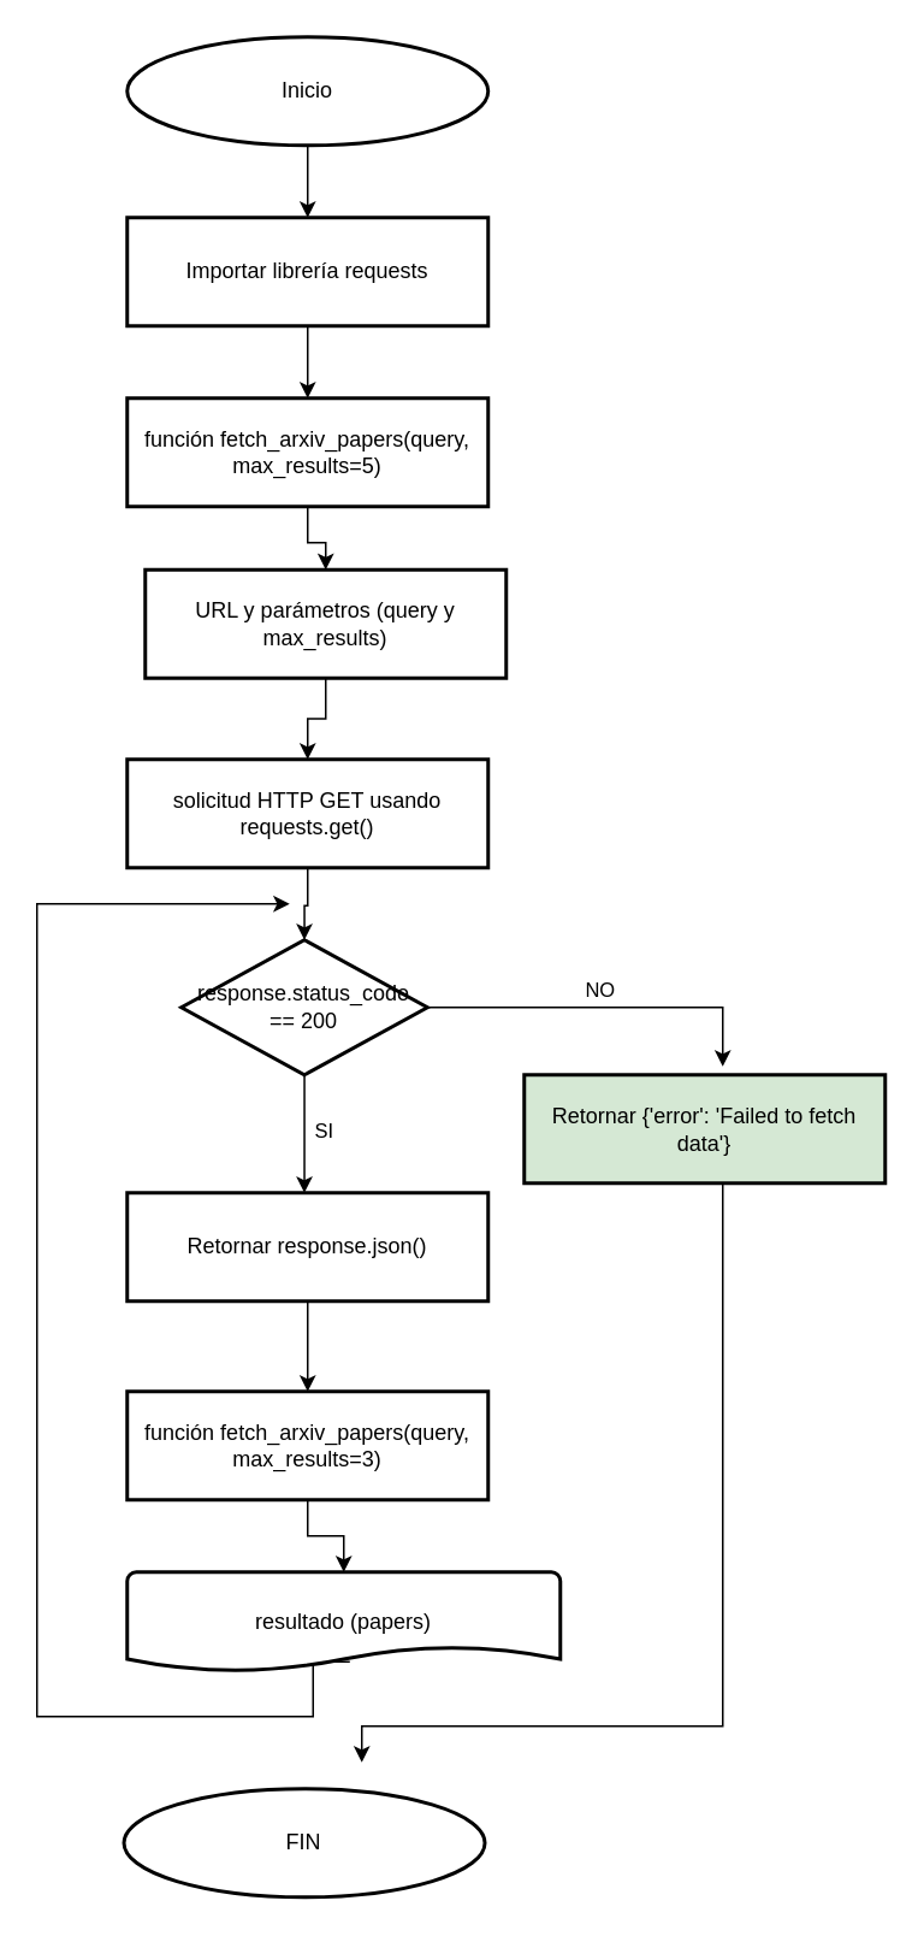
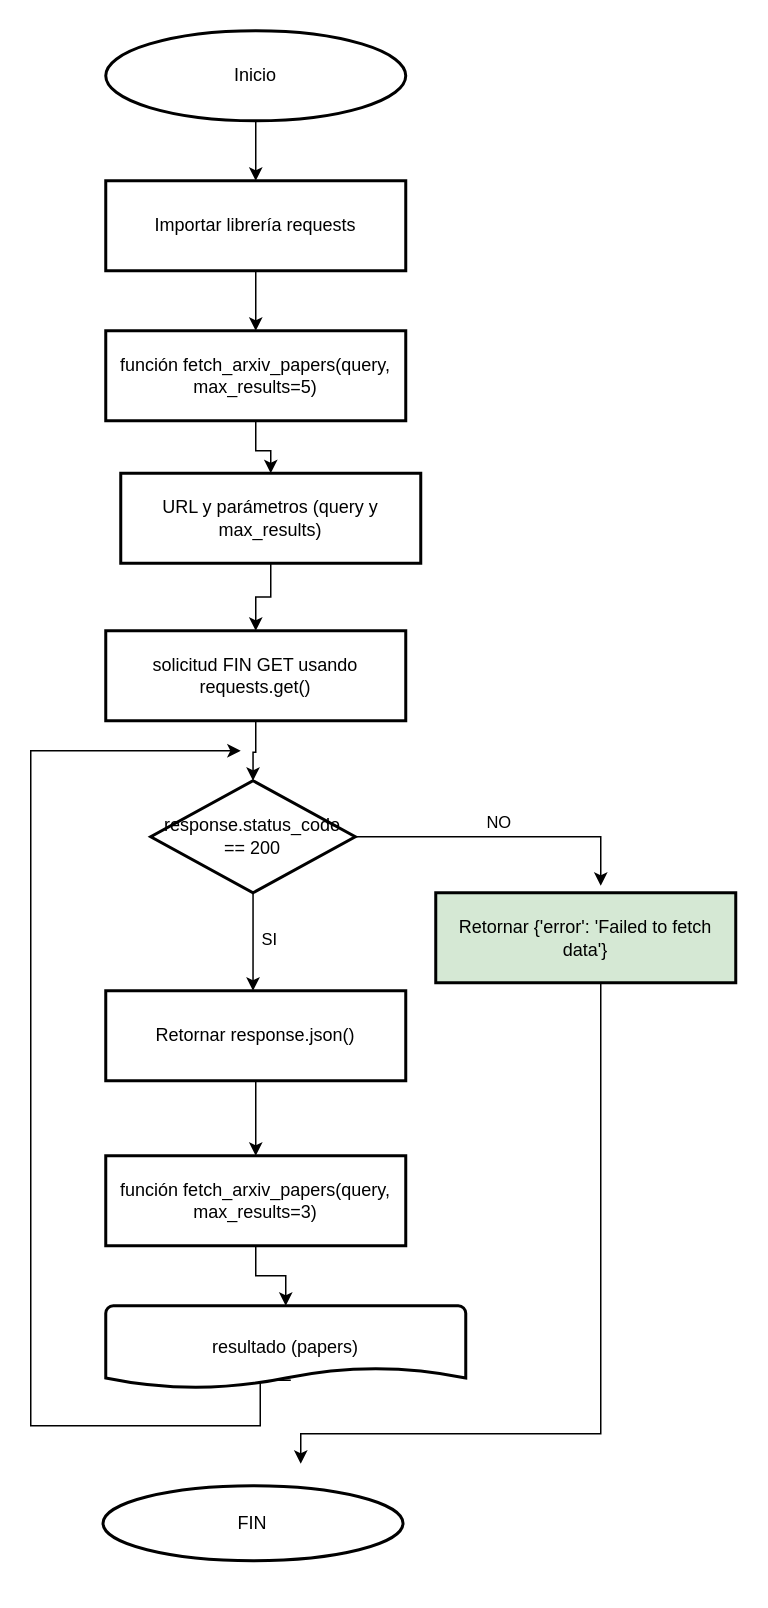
  <mxCell id="0" />
  <mxCell id="1" parent="0" />
  <mxCell id="2" value="" style="edgeStyle=orthogonalEdgeStyle;rounded=0;orthogonalLoop=1;jettySize=auto;html=1;" edge="1" parent="1" source="3" target="5"><mxGeometry relative="1" as="geometry" /></mxCell>
  <mxCell id="3" value="Inicio" style="strokeWidth=2;html=1;shape=mxgraph.flowchart.start_1;whiteSpace=wrap;" vertex="1" parent="1"><mxGeometry x="70" y="20" width="200" height="60" as="geometry" /></mxCell>
  <mxCell id="4" value="" style="edgeStyle=orthogonalEdgeStyle;rounded=0;orthogonalLoop=1;jettySize=auto;html=1;" edge="1" parent="1" source="5" target="7"><mxGeometry relative="1" as="geometry" /></mxCell>
  <mxCell id="5" value="Importar librería requests" style="rounded=1;whiteSpace=wrap;html=1;absoluteArcSize=1;arcSize=0;strokeWidth=2;" vertex="1" parent="1"><mxGeometry x="70" y="120" width="200" height="60" as="geometry" /></mxCell>
  <mxCell id="6" value="" style="edgeStyle=orthogonalEdgeStyle;rounded=0;orthogonalLoop=1;jettySize=auto;html=1;" edge="1" parent="1" source="7" target="9"><mxGeometry relative="1" as="geometry" /></mxCell>
  <mxCell id="7" value="función fetch_arxiv_papers(query, max_results=5)" style="rounded=1;whiteSpace=wrap;html=1;absoluteArcSize=1;arcSize=0;strokeWidth=2;" vertex="1" parent="1"><mxGeometry x="70" y="220" width="200" height="60" as="geometry" /></mxCell>
  <mxCell id="8" value="" style="edgeStyle=orthogonalEdgeStyle;rounded=0;orthogonalLoop=1;jettySize=auto;html=1;" edge="1" parent="1" source="9" target="11"><mxGeometry relative="1" as="geometry" /></mxCell>
  <mxCell id="9" value="URL y parámetros (query y max_results)" style="rounded=1;whiteSpace=wrap;html=1;absoluteArcSize=1;arcSize=0;strokeWidth=2;" vertex="1" parent="1"><mxGeometry x="80" y="315" width="200" height="60" as="geometry" /></mxCell>
  <mxCell id="10" value="" style="edgeStyle=orthogonalEdgeStyle;rounded=0;orthogonalLoop=1;jettySize=auto;html=1;spacingLeft=0;spacingRight=6;" edge="1" parent="1"><mxGeometry relative="1" as="geometry"><mxPoint x="170" y="480" as="sourcePoint" /><mxPoint x="168.2" y="520" as="targetPoint" /><Array as="points"><mxPoint x="170" y="501" /><mxPoint x="168" y="501" /></Array></mxGeometry></mxCell>
- <mxCell id="11" value="solicitud HTTP GET usando requests.get()" style="rounded=1;whiteSpace=wrap;html=1;absoluteArcSize=1;arcSize=0;strokeWidth=2;" vertex="1" parent="1"><mxGeometry x="70" y="420" width="200" height="60" as="geometry" /></mxCell>
+ <mxCell id="11" value="solicitud FIN GET usando requests.get()" style="rounded=1;whiteSpace=wrap;html=1;absoluteArcSize=1;arcSize=0;strokeWidth=2;" vertex="1" parent="1"><mxGeometry x="70" y="420" width="200" height="60" as="geometry" /></mxCell>
  <mxCell id="12" value="" style="edgeStyle=orthogonalEdgeStyle;rounded=0;orthogonalLoop=1;jettySize=auto;html=1;" edge="1" parent="1" source="15"><mxGeometry relative="1" as="geometry"><mxPoint x="168.182" y="660" as="targetPoint" /></mxGeometry></mxCell>
  <mxCell id="13" value="SI" style="edgeLabel;html=1;align=center;verticalAlign=middle;resizable=0;points=[];" vertex="1" connectable="0" parent="12"><mxGeometry x="-0.569" y="-2" relative="1" as="geometry"><mxPoint x="12" y="17" as="offset" /></mxGeometry></mxCell>
  <mxCell id="14" style="edgeStyle=orthogonalEdgeStyle;rounded=0;orthogonalLoop=1;jettySize=auto;html=1;exitX=1;exitY=0.5;exitDx=0;exitDy=0;exitPerimeter=0;" edge="1" parent="1" source="15"><mxGeometry relative="1" as="geometry"><mxPoint x="236.364" y="557.333" as="targetPoint" /></mxGeometry></mxCell>
  <mxCell id="15" value="response.status_code == 200" style="strokeWidth=2;html=1;shape=mxgraph.flowchart.decision;whiteSpace=wrap;" vertex="1" parent="1"><mxGeometry x="100" y="520" width="136.364" height="74.667" as="geometry" /></mxCell>
  <mxCell id="16" value="" style="edgeStyle=orthogonalEdgeStyle;rounded=0;orthogonalLoop=1;jettySize=auto;html=1;exitX=1;exitY=0.5;exitDx=0;exitDy=0;exitPerimeter=0;" edge="1" parent="1" source="15"><mxGeometry relative="1" as="geometry"><mxPoint x="281.818" y="492" as="sourcePoint" /><mxPoint x="400" y="590" as="targetPoint" /><Array as="points"><mxPoint x="400" y="557" /></Array></mxGeometry></mxCell>
  <mxCell id="17" value="NO" style="edgeLabel;html=1;align=center;verticalAlign=middle;resizable=0;points=[];" vertex="1" connectable="0" parent="16"><mxGeometry x="-0.061" relative="1" as="geometry"><mxPoint x="3" y="-10" as="offset" /></mxGeometry></mxCell>
  <mxCell id="18" value="" style="edgeStyle=orthogonalEdgeStyle;rounded=0;orthogonalLoop=1;jettySize=auto;html=1;" edge="1" parent="1" source="19" target="23"><mxGeometry relative="1" as="geometry" /></mxCell>
  <mxCell id="19" value="Retornar response.json()" style="rounded=1;whiteSpace=wrap;html=1;absoluteArcSize=1;arcSize=0;strokeWidth=2;" vertex="1" parent="1"><mxGeometry x="70" y="660" width="200" height="60" as="geometry" /></mxCell>
  <mxCell id="20" value="" style="edgeStyle=orthogonalEdgeStyle;rounded=0;orthogonalLoop=1;jettySize=auto;html=1;" edge="1" parent="1"><mxGeometry relative="1" as="geometry"><mxPoint x="400" y="640" as="sourcePoint" /><mxPoint x="200" y="975.33" as="targetPoint" /><Array as="points"><mxPoint x="400" y="955.33" /><mxPoint x="200" y="955.33" /></Array></mxGeometry></mxCell>
  <mxCell id="21" value="Retornar {'error': 'Failed to fetch data'}" style="rounded=1;whiteSpace=wrap;html=1;absoluteArcSize=1;arcSize=0;strokeWidth=2;fillColor=#d5e8d4;" vertex="1" parent="1"><mxGeometry x="290" y="594.67" width="200" height="60" as="geometry" /></mxCell>
  <mxCell id="22" value="" style="edgeStyle=orthogonalEdgeStyle;rounded=0;orthogonalLoop=1;jettySize=auto;html=1;" edge="1" parent="1" source="23" target="25"><mxGeometry relative="1" as="geometry" /></mxCell>
  <mxCell id="23" value="función fetch_arxiv_papers(query, max_results=3)" style="rounded=1;whiteSpace=wrap;html=1;absoluteArcSize=1;arcSize=0;strokeWidth=2;" vertex="1" parent="1"><mxGeometry x="70" y="770" width="200" height="60" as="geometry" /></mxCell>
  <mxCell id="24" value="" style="edgeStyle=orthogonalEdgeStyle;rounded=0;orthogonalLoop=1;jettySize=auto;html=1;exitX=0.514;exitY=0.903;exitDx=0;exitDy=0;exitPerimeter=0;" edge="1" parent="1" source="25"><mxGeometry relative="1" as="geometry"><mxPoint x="180" y="950" as="sourcePoint" /><mxPoint x="160" y="500" as="targetPoint" /><Array as="points"><mxPoint x="173" y="950" /><mxPoint x="20" y="950" /><mxPoint x="20" y="500" /></Array></mxGeometry></mxCell>
  <mxCell id="25" value="resultado (papers)" style="strokeWidth=2;html=1;shape=mxgraph.flowchart.document2;whiteSpace=wrap;size=0.25;" vertex="1" parent="1"><mxGeometry x="70" y="870" width="240" height="55" as="geometry" /></mxCell>
- <mxCell id="26" value="FIN" style="strokeWidth=2;html=1;shape=mxgraph.flowchart.start_1;whiteSpace=wrap;" vertex="1" parent="1"><mxGeometry x="68.18" y="990" width="200" height="60" as="geometry" /></mxCell>
+ <mxCell id="26" value="FIN" style="strokeWidth=2;html=1;shape=mxgraph.flowchart.start_1;whiteSpace=wrap;" vertex="1" parent="1"><mxGeometry x="68.18" y="990" width="200" height="50" as="geometry" /></mxCell>
